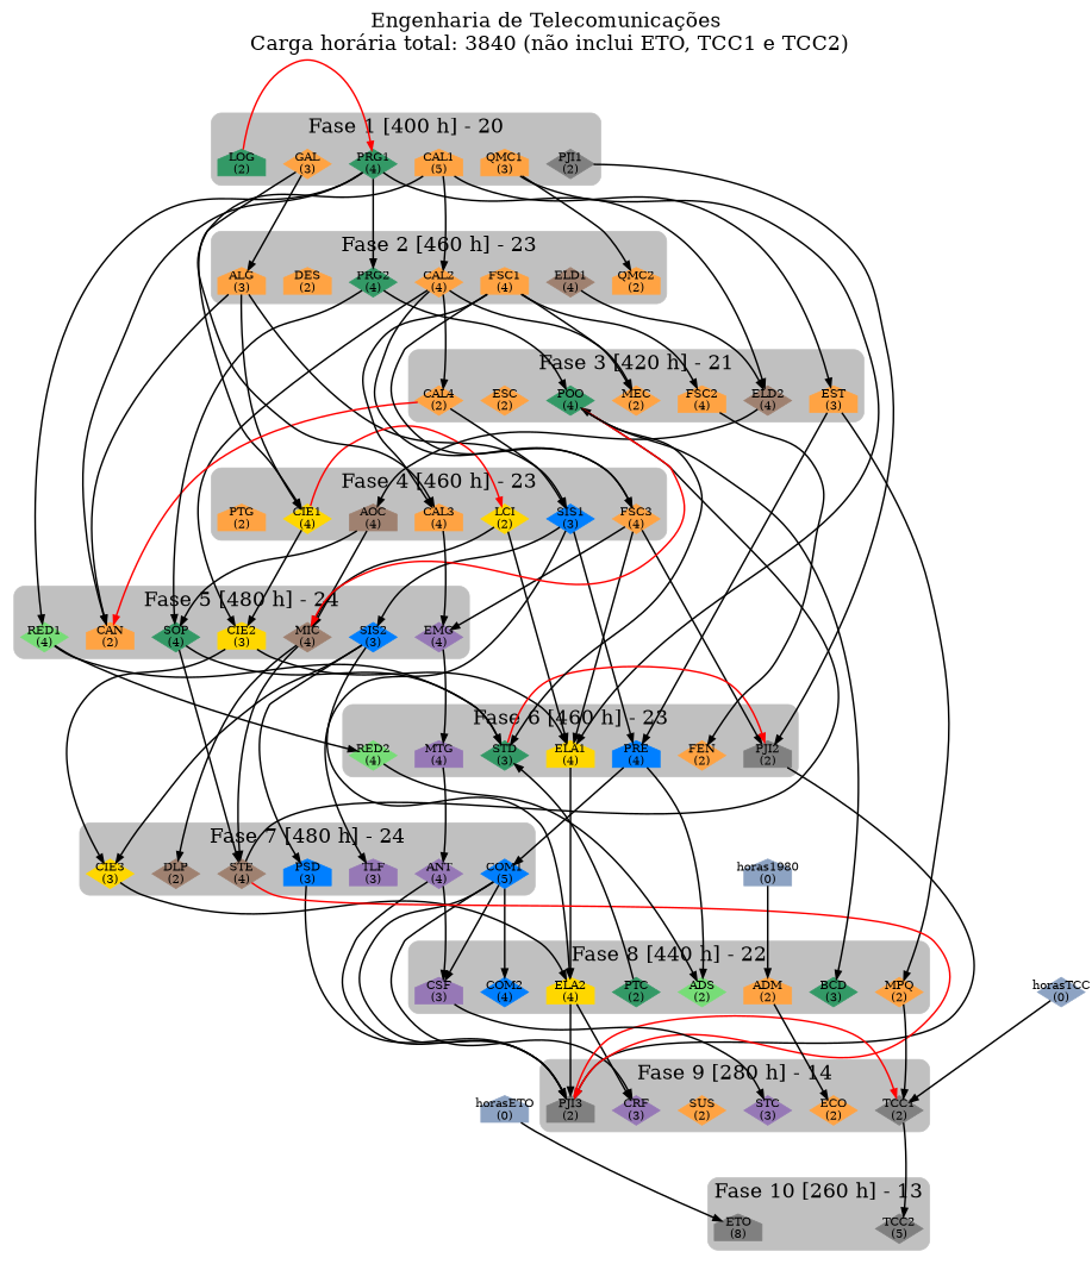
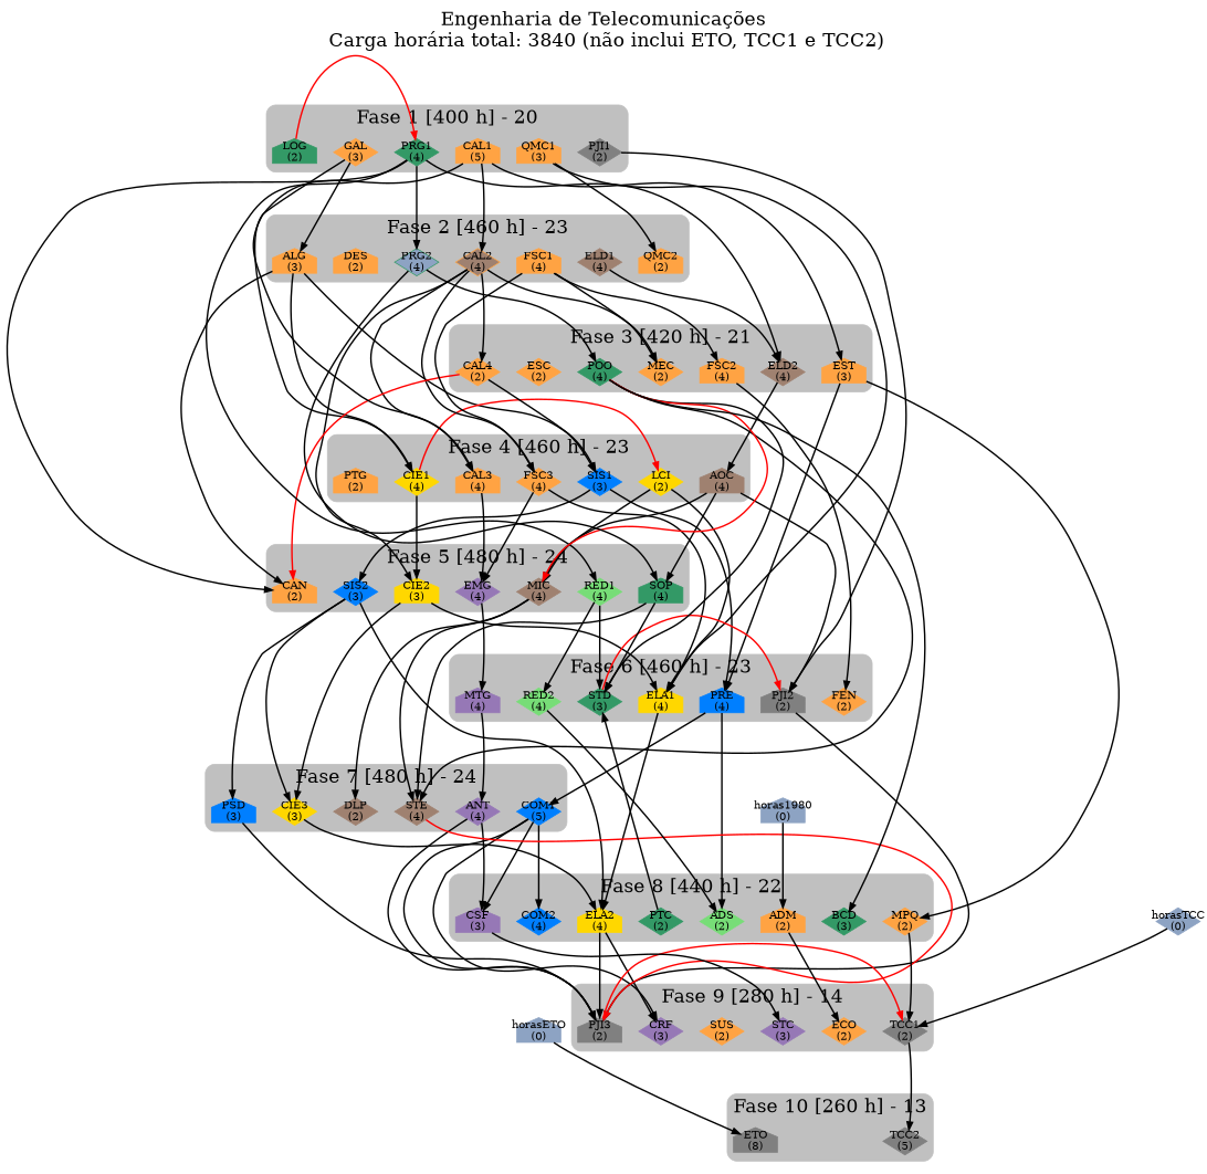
  digraph {
    fontcolor="#000000"
    fontname="DejaVu Serif"
    fontsize=25
    label="Engenharia de Telecomunicações\n Carga horária total: 3840 (não inclui ETO, TCC1 e TCC2)"
    labelloc=t
    nodesep=0.3
    ranksep=1.5
    node [ch=80 color="#FFA343" fixedsize=true fontname="DejaVu Serif" labelloc=c shape=diamond style=filled]
    edge [color="#000000" fontname="DejaVu Serif" penwidth=2]
    n1 [ch=60 label="ALG\n(3)" shape=house width=.8]
    n2 [ch=120 label="CAL1\n(5)" shape=house width=.8]
    n3 [color="#FFD700" label="CIE1\n(4)" width=.8]
-   n4 [label="CAL2\n(4)" width=.8]
+   n4 [label="CAL2\n(4)" width=.8 fillcolor="#9F8170"]
    n5 [ch=60 color="#FFD700" label="CIE2\n(3)" shape=house width=.8]
    n6 [ch=60 color="#007FFF" label="SIS2\n(3)" width=.8]
    n7 [label="FSC3\n(4)" width=.8]
    n8 [ch=40 color="#FFD700" label="LCI\n(2)" width=.8]
    n9 [ch=60 label="QMC1\n(3)" shape=house width=.8]
    n10 [ch=60 color="#FFD700" label="CIE3\n(3)" width=.8]
    n11 [color="#FFD700" label="ELA1\n(4)" shape=house width=.8]
    n12 [color="#007FFF" label="PRE\n(4)" shape=house width=.8]
    n13 [ch=100 color="#007FFF" label="COM1\n(5)" width=.8]
    n14 [ch=60 label="EST\n(3)" shape=house width=.8]
    n15 [ch=60 color="#007FFF" label="SIS1\n(3)" width=.8]
    n16 [ch=40 label="CAL4\n(2)" width=.8]
    n17 [color="#8da3c3" label="horasETO\n(0)" shape=house width=.8 ch=""]
    n18 [ch=40 color="#808080" label="PJI1\n(2)" width=.8]
    n19 [color="#9F8170" label="AOC\n(4)" shape=house width=.8]
    n20 [ch=60 color="#339966" label="STD\n(3)" width=.8]
    n21 [color="#FFD700" label="ELA2\n(4)" shape=house width=.8]
    n22 [ch=60 color="#007FFF" label="PSD\n(3)" shape=house width=.8]
    n23 [ch=40 color="#808080" label="PJI2\n(2)" shape=house width=.8]
    n24 [color="#9678B6" label="ANT\n(4)" width=.8]
    n25 [color="#9F8170" label="STE\n(4)" width=.8]
    n26 [ch=40 label="MPQ\n(2)" width=.8]
    n27 [color="#8da3c3" label="horasTCC\n(0)" width=.8 ch=""]
    n28 [ch=40 color="#808080" label="PJI3\n(2)" shape=house width=.8]
    n29 [ch=40 color="#808080" label="TCC1\n(2)" width=.8]
    n30 [color="#8da3c3" label="horas1980\n(0)" shape=house width=.8 ch=""]
    n31 [ch=60 label="GAL\n(3)" width=.8]
    n32 [color="#339966" label="PRG1\n(4)" width=.8]
    n33 [ch=40 label="ADM\n(2)" shape=house width=.8]
    n34 [label="FSC2\n(4)" shape=house width=.8]
    n35 [label="FSC1\n(4)" shape=house width=.8]
    n36 [color="#9F8170" label="ELD2\n(4)" width=.8]
    n37 [color="#9F8170" label="ELD1\n(4)" width=.8]
    n38 [color="#9F8170" label="MIC\n(4)" width=.8]
    n39 [color="#339966" label="POO\n(4)" width=.8]
-   n40 [color="#339966" label="SOP\n(4)" width=.8]
+   n40 [color="#339966" label="SOP\n(4)" shape=house width=.8]
    n41 [color="#9678B6" label="MTG\n(4)" shape=house width=.8]
    n42 [label="CAL3\n(4)" shape=house width=.8]
    n43 [color="#9678B6" label="EMG\n(4)" width=.8]
    n44 [ch=60 color="#9678B6" label="CSF\n(3)" shape=house width=.8]
    n45 [color="#77DD77" label="RED2\n(4)" width=.8]
    n46 [color="#77DD77" label="RED1\n(4)" width=.8]
-   n47 [color="#339966" label="PRG2\n(4)" width=.8]
+   n47 [color="#339966" label="PRG2\n(4)" width=.8 fillcolor="#8da3c3"]
    n48 [ch=40 color="#339966" label="LOG\n(2)" shape=house width=.8]
    n49 [ch=100 color="#808080" label="TCC2\n(5)" width=.8]
    n50 [ch=40 label="ESC\n(2)" width=.8]
    n51 [ch=40 label="MEC\n(2)" width=.8]
    n52 [ch=40 label="CAN\n(2)" shape=house width=.8]
    n53 [ch=40 label="PTG\n(2)" shape=house width=.8]
    n54 [ch=40 label="DES\n(2)" shape=house width=.8]
    n55 [ch=40 label="QMC2\n(2)" shape=house width=.8]
    n56 [ch=40 label="FEN\n(2)" width=.8]
    n57 [ch=40 color="#9F8170" label="DLP\n(2)" width=.8]
-   n58 [ch=60 color="#9678B6" label="TLF\n(3)" shape=house width=.8]
    n59 [color="#007FFF" label="COM2\n(4)" width=.8]
    n60 [ch=40 color="#77DD77" label="ADS\n(2)" width=.8]
    n61 [ch=60 color="#339966" label="BCD\n(3)" width=.8]
    n62 [ch=40 color="#339966" label="PTC\n(2)" width=.8]
    n63 [ch=40 label="ECO\n(2)" width=.8]
    n64 [ch=40 label="SUS\n(2)" width=.8]
    n65 [ch=60 color="#9678B6" label="CRF\n(3)" width=.8]
    n66 [ch=60 color="#9678B6" label="STC\n(3)" width=.8]
    n67 [ch=160 color="#808080" label="ETO\n(8)" shape=house width=.8]
    subgraph sub_1 {
      label="Engenharia de Telecomunicações [180 h] - 9"
      n1
      n2
    }
    subgraph sub_2 {
      label="Engenharia de Telecomunicações [160 h] - 8"
      n3
      n4
    }
    subgraph cluster_3 {
      bgcolor=grey
      color=grey
      label="Fase 5 [480 h] - 24"
      style=rounded
      n5
      n6
      n38
      n40
      n43
      n46
      n52
    }
    subgraph sub_4 {
      label="Engenharia de Telecomunicações [120 h] - 6"
      n5
      n6
    }
    subgraph sub_5 {
      label="Engenharia de Telecomunicações [240 h] - 12"
      n5
      n7
      n8
      n9
    }
    subgraph sub_6 {
      label="Engenharia de Telecomunicações [200 h] - 10"
      n6
      n10
      n11
    }
    subgraph sub_7 {
      label="Engenharia de Telecomunicações [80 h] - 4"
      n3
    }
    subgraph sub_8 {
      label="Engenharia de Telecomunicações [80 h] - 4"
      n12
    }
    subgraph sub_9 {
      label="Engenharia de Telecomunicações [60 h] - 3"
      n6
    }
    subgraph sub_10 {
      label="Engenharia de Telecomunicações [100 h] - 5"
      n13
    }
    subgraph sub_11 {
      label="Engenharia de Telecomunicações [120 h] - 6"
      n14
      n15
    }
    subgraph sub_12 {
      label="Engenharia de Telecomunicações [100 h] - 5"
      n1
      n16
    }
    subgraph sub_13 {
      label="Engenharia de Telecomunicações [60 h] - 3"
      n15
    }
    subgraph sub_14 {
      label="Engenharia de Telecomunicações [0 h] - 0"
      n17
    }
    subgraph sub_15 {
      label="Engenharia de Telecomunicações [0 h] - 0"
    }
    subgraph sub_16 {
      label="Engenharia de Telecomunicações [120 h] - 6"
      n18
      n19
    }
    subgraph sub_17 {
      label="Engenharia de Telecomunicações [60 h] - 3"
      n20
    }
    subgraph sub_18 {
      label="Engenharia de Telecomunicações [360 h] - 18"
      n13
      n21
      n22
      n23
      n24
    }
    subgraph sub_19 {
      label="Engenharia de Telecomunicações [80 h] - 4"
      n25
    }
    subgraph sub_20 {
      label="Engenharia de Telecomunicações [40 h] - 2"
      n26
      n27
    }
    subgraph sub_21 {
      label="Engenharia de Telecomunicações [40 h] - 2"
      n28
    }
    subgraph sub_22 {
      label="Engenharia de Telecomunicações [40 h] - 2"
      n29
    }
    subgraph sub_23 {
      label="Engenharia de Telecomunicações [0 h] - 0"
      n30
    }
    subgraph sub_24 {
      label="Engenharia de Telecomunicações [60 h] - 3"
      n31
    }
    subgraph sub_25 {
      label="Engenharia de Telecomunicações [0 h] - 0"
    }
    subgraph sub_26 {
      label="Engenharia de Telecomunicações [120 h] - 6"
      n2
    }
    subgraph cluster_27 {
      bgcolor=lightblue
      color=grey
      label="Optativa 7 [240 h] - 12"
      style=rounded
    }
    subgraph sub_28 {
      label="Engenharia de Telecomunicações [140 h] - 7"
      n4
      n31
    }
    subgraph cluster_29 {
      bgcolor=lightblue
      color=grey
      label="Optativa 8 [0 h] - 0"
      style=rounded
    }
    subgraph sub_30 {
      label="Engenharia de Telecomunicações [80 h] - 4"
      n4
    }
    subgraph cluster_31 {
      bgcolor=lightblue
      color=grey
      label="Optativa 9 [120 h] - 6"
      style=rounded
    }
    subgraph sub_32 {
      label="Engenharia de Telecomunicações [140 h] - 7"
      n1
      n32
    }
    subgraph sub_33 {
      label="Engenharia de Telecomunicações [40 h] - 2"
      n16
    }
    subgraph sub_34 {
      label="Engenharia de Telecomunicações [0 h] - 0"
    }
    subgraph sub_35 {
      label="Engenharia de Telecomunicações [40 h] - 2"
      n33
    }
    subgraph sub_36 {
      label="Engenharia de Telecomunicações [0 h] - 0"
    }
    subgraph sub_37 {
      label="Engenharia de Telecomunicações [120 h] - 6"
      n2
    }
    subgraph sub_38 {
      label="Engenharia de Telecomunicações [80 h] - 4"
      n34
    }
    subgraph sub_39 {
      label="Engenharia de Telecomunicações [0 h] - 0"
    }
    subgraph cluster_40 {
      bgcolor=grey
      color=grey
      label="Fase 10 [260 h] - 13"
      style=rounded
      n49
      n67
    }
    subgraph sub_41 {
      label="Engenharia de Telecomunicações [80 h] - 4"
      n35
    }
    subgraph sub_42 {
      label="Engenharia de Telecomunicações [160 h] - 8"
      n4
      n35
    }
    subgraph sub_43 {
      label="Engenharia de Telecomunicações [0 h] - 0"
    }
    subgraph sub_44 {
      label="Engenharia de Telecomunicações [160 h] - 8"
      n4
      n35
    }
    subgraph cluster_45 {
      bgcolor=lightblue
      color=grey
      label="Optativa 6 [0 h] - 0"
      style=rounded
    }
    subgraph sub_46 {
      label="Engenharia de Telecomunicações [60 h] - 3"
      n14
    }
    subgraph sub_47 {
      label="Engenharia de Telecomunicações [0 h] - 0"
    }
    subgraph sub_48 {
      label="Engenharia de Telecomunicações [0 h] - 0"
    }
    subgraph cluster_49 {
      bgcolor=grey
      color=grey
      label="Fase 9 [280 h] - 14"
      style=rounded
      n28
      n29
      n63
      n64
      n65
      n66
    }
    subgraph sub_50 {
      label="Engenharia de Telecomunicações [60 h] - 3"
      n9
    }
    subgraph sub_51 {
      label="Engenharia de Telecomunicações [0 h] - 0"
    }
    subgraph sub_52 {
      label="Engenharia de Telecomunicações [80 h] - 4"
      n36
    }
    subgraph sub_53 {
      label="Engenharia de Telecomunicações [160 h] - 8"
      n32
      n37
    }
    subgraph sub_54 {
      label="Engenharia de Telecomunicações [80 h] - 4"
      n38
    }
    subgraph sub_55 {
      label="Engenharia de Telecomunicações [0 h] - 0"
    }
    subgraph sub_56 {
      label="Engenharia de Telecomunicações [120 h] - 6"
      n8
      n19
    }
    subgraph cluster_57 {
      bgcolor=grey
      color=grey
      label="Fase 8 [440 h] - 22"
      style=rounded
      n21
      n26
      n33
      n44
      n59
      n60
      n61
      n62
    }
    subgraph sub_58 {
      label="Engenharia de Telecomunicações [80 h] - 4"
      n39
    }
    subgraph sub_59 {
      label="Engenharia de Telecomunicações [240 h] - 12"
      n38
      n39
      n40
    }
    subgraph sub_60 {
      label="Engenharia de Telecomunicações [80 h] - 4"
      n41
    }
    subgraph sub_61 {
      label="Engenharia de Telecomunicações [180 h] - 9"
      n13
      n21
    }
    subgraph sub_62 {
      label="Engenharia de Telecomunicações [180 h] - 9"
      n13
      n24
    }
    subgraph sub_63 {
      label="Engenharia de Telecomunicações [160 h] - 8"
      n7
      n42
    }
    subgraph sub_64 {
      label="Engenharia de Telecomunicações [80 h] - 4"
      n43
    }
    subgraph sub_65 {
      label="Engenharia de Telecomunicações [60 h] - 3"
      n44
    }
    subgraph cluster_66 {
      bgcolor=grey
      color=grey
      label="Fase 6 [460 h] - 23"
      style=rounded
      n11
      n12
      n20
      n23
      n41
      n45
      n56
    }
    subgraph sub_67 {
      label="Engenharia de Telecomunicações [60 h] - 3"
      n15
    }
    subgraph sub_68 {
      label="Engenharia de Telecomunicações [160 h] - 8"
      n12
      n45
    }
    subgraph sub_69 {
      label="Engenharia de Telecomunicações [80 h] - 4"
      n32
    }
    subgraph cluster_70 {
      bgcolor=grey
      color=grey
      label="Fase 7 [480 h] - 24"
      style=rounded
      n10
      n13
      n22
      n24
      n25
      n57
-     n58
    }
    subgraph sub_71 {
      label="Engenharia de Telecomunicações [80 h] - 4"
      n46
    }
    subgraph sub_72 {
      label="Engenharia de Telecomunicações [80 h] - 4"
      n39
    }
    subgraph sub_73 {
      label="Engenharia de Telecomunicações [0 h] - 0"
    }
    subgraph sub_74 {
      label="Engenharia de Telecomunicações [80 h] - 4"
      n47
    }
    subgraph sub_75 {
      label="Engenharia de Telecomunicações [40 h] - 2"
      n48
    }
    subgraph sub_76 {
      label="Engenharia de Telecomunicações [80 h] - 4"
      n32
    }
    subgraph sub_77 {
      label="Engenharia de Telecomunicações [60 h] - 3"
      n20
    }
    subgraph cluster_78 {
      bgcolor=grey
      color=grey
      label="Fase 1 [400 h] - 20"
      style=rounded
      n2
      n9
      n18
      n31
      n32
      n48
    }
    subgraph sub_79 {
      label="Engenharia de Telecomunicações [160 h] - 8"
      n19
      n47
    }
    subgraph cluster_80 {
      bgcolor=grey
      color=grey
      label="Fase 2 [460 h] - 23"
      style=rounded
      n1
      n4
      n35
      n37
      n47
      n54
      n55
    }
    subgraph sub_81 {
      label="Engenharia de Telecomunicações [240 h] - 12"
      n39
      n40
      n46
    }
    subgraph sub_82 {
      label="Engenharia de Telecomunicações [180 h] - 9"
      n26
      n29
      n49
    }
    subgraph sub_83 {
      label="Engenharia de Telecomunicações [620 h] - 31"
      n2
      n4
      n16
      n24
      n41
      n42
      n43
      n44
    }
    subgraph cluster_84 {
      bgcolor=grey
      color=grey
      label="Fase 3 [420 h] - 21"
      style=rounded
      n14
      n16
      n34
      n36
      n39
      n50
      n51
    }
    subgraph cluster_85 {
      bgcolor=grey
      color=grey
      label="Fase 4 [460 h] - 23"
      style=rounded
      n3
      n7
      n8
      n15
      n19
      n42
      n53
    }
    n1 -> n3
    n1 -> n15
    n1 -> n52
    n2 -> n3
    n2 -> n4 [style=invis weight=100]
    n2 -> n4
    n2 -> n14
    n3 -> n5
    n3 -> n8 [color="#FF0000" constraint=false]
    n4 -> n5
    n4 -> n7
    n4 -> n16 [style=invis weight=100]
    n4 -> n16
-   n35 -> n42
+   n4 -> n42
    n4 -> n51
    n5 -> n10
    n5 -> n11
    n6 -> n10
    n6 -> n21
    n6 -> n22
    n7 -> n11
    n7 -> n43
    n8 -> n11
    n8 -> n38
    n9 -> n11
    n9 -> n55
    n10 -> n21
    n11 -> n21
    n12 -> n13
    n12 -> n60
    n13 -> n28
    n13 -> n44
    n13 -> n59
    n13 -> n65
    n14 -> n12
    n14 -> n26
    n15 -> n6
    n15 -> n12
-   n15 -> n58
    n16 -> n15
    n16 -> n42 [style=invis weight=100]
    n16 -> n52 [color="#FF0000" constraint=false]
    n17 -> n67
    n18 -> n23
-   n7 -> n23
+   n19 -> n23
    n19 -> n38
    n19 -> n40
    n20 -> n23 [color="#FF0000" constraint=false]
    n21 -> n28
    n21 -> n65
    n22 -> n28
    n23 -> n28
    n24 -> n28
    n24 -> n44 [style=invis weight=100]
    n24 -> n44
    n25 -> n28 [color="#FF0000" constraint=false]
    n26 -> n29 [style=invis weight=100]
    n26 -> n29
    n27 -> n29
    n28 -> n29 [color="#FF0000" constraint=false]
    n29 -> n49 [style=invis weight=100]
    n29 -> n49
    n30 -> n33
    n31 -> n1
    n31 -> n42
    n32 -> n36
    n32 -> n46
    n32 -> n47
    n32 -> n52
    n33 -> n63
    n34 -> n56
    n35 -> n7
    n35 -> n34
    n35 -> n51
    n36 -> n19
    n37 -> n36
    n38 -> n25
    n38 -> n57
    n39 -> n20
-   n25 -> n39
+   n39 -> n25
    n39 -> n38 [color="#FF0000" constraint=false]
    n39 -> n61
    n40 -> n20
    n40 -> n25
    n41 -> n24 [style=invis weight=100]
    n41 -> n24
    n42 -> n43 [style=invis weight=100]
    n42 -> n43
    n43 -> n41 [style=invis weight=100]
    n43 -> n41
    n44 -> n66
    n45 -> n60
    n46 -> n20
    n46 -> n45
    n47 -> n39
    n47 -> n40
    n48 -> n32 [color="#FF0000" constraint=false]
    n62 -> n20
  }
